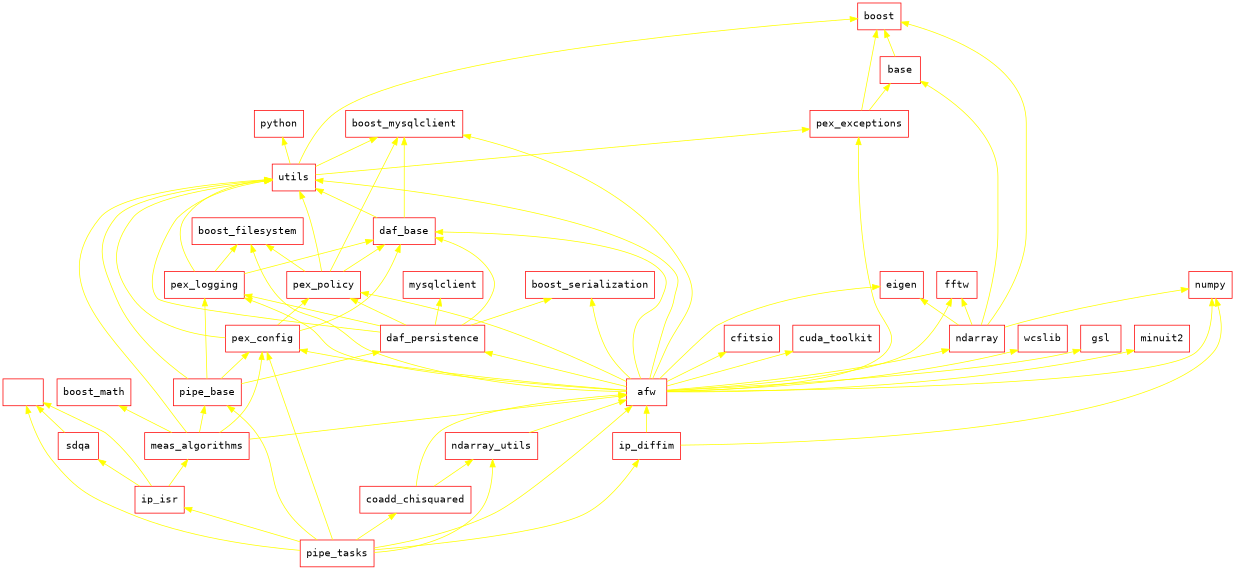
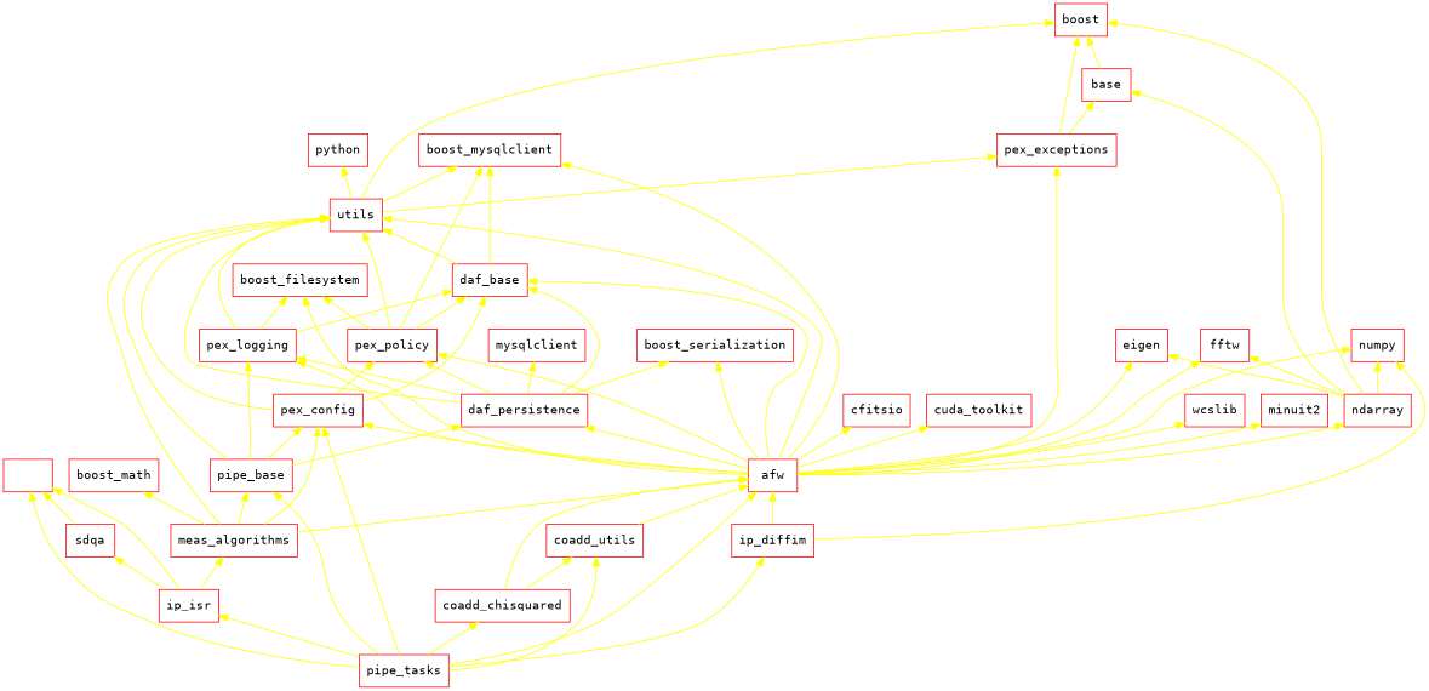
  digraph {
    fontname="DejaVu Sans Mono"
    rankdir=BT
    node [color=red fillcolor=white fontname="DejaVu Sans Mono" shape=box style=filled]
    edge [color=yellow fontname="DejaVu Sans Mono"]
    n1 [label=pipe_tasks]
    ""
    n3 [label=pipe_base]
    n4 [label=pex_config]
    n5 [label=afw]
-   n6 [label=ndarray_utils]
+   n6 [label=coadd_utils]
    n7 [label=ip_isr]
    n8 [label=ip_diffim]
    n9 [label=coadd_chisquared]
    n10 [label=utils]
    n11 [label=daf_persistence]
    n12 [label=pex_logging]
    n13 [label=daf_base]
    n14 [label=pex_policy]
    n15 [label=boost_mysqlclient]
    n16 [label=pex_exceptions]
    n17 [label=boost_serialization]
    n18 [label=boost_filesystem]
    n19 [label=cfitsio]
    n20 [label=cuda_toolkit]
    n21 [label=eigen]
    n22 [label=wcslib]
    n23 [label=fftw]
-   n24 [label=gsl]
    n25 [label=minuit2]
    n26 [label=numpy]
    n27 [label=ndarray]
    n28 [label=sdqa]
    n29 [label=meas_algorithms]
    n30 [label=python]
    n31 [label=boost]
    n32 [label=base]
    n33 [label=mysqlclient]
    n34 [label=boost_math]
    n1 -> ""
    n1 -> n3
    n1 -> n4
    n1 -> n5
    n1 -> n6
    n1 -> n7
    n1 -> n8
    n1 -> n9
    n3 -> n4
    n3 -> n10
    n3 -> n11
    n3 -> n12
    n4 -> n10
    n4 -> n13
    n4 -> n14
    n5 -> n4
    n5 -> n10
    n5 -> n11
    n5 -> n12
    n5 -> n13
    n5 -> n14
    n5 -> n15
    n5 -> n16
    n5 -> n17
    n5 -> n18
    n5 -> n19
    n5 -> n20
    n5 -> n21
    n5 -> n22
    n5 -> n23
-   n5 -> n24
    n5 -> n25
    n5 -> n26
    n5 -> n27
    n6 -> n5
    n7 -> ""
    n7 -> n28
    n7 -> n29
    n8 -> n5
    n8 -> n26
    n9 -> n5
    n9 -> n6
    n10 -> n15
    n10 -> n16
    n10 -> n30
    n10 -> n31
    n11 -> n10
    n11 -> n12
    n11 -> n13
    n11 -> n14
    n11 -> n17
    n11 -> n33
    n12 -> n10
    n12 -> n13
    n12 -> n18
    n13 -> n10
    n13 -> n15
    n14 -> n10
    n14 -> n13
    n14 -> n15
    n14 -> n18
    n16 -> n31
    n16 -> n32
    n27 -> n21
    n27 -> n23
    n27 -> n26
    n27 -> n31
    n27 -> n32
    n28 -> ""
    n29 -> n3
    n29 -> n4
    n29 -> n5
    n29 -> n10
    n29 -> n34
    n32 -> n31
  }
